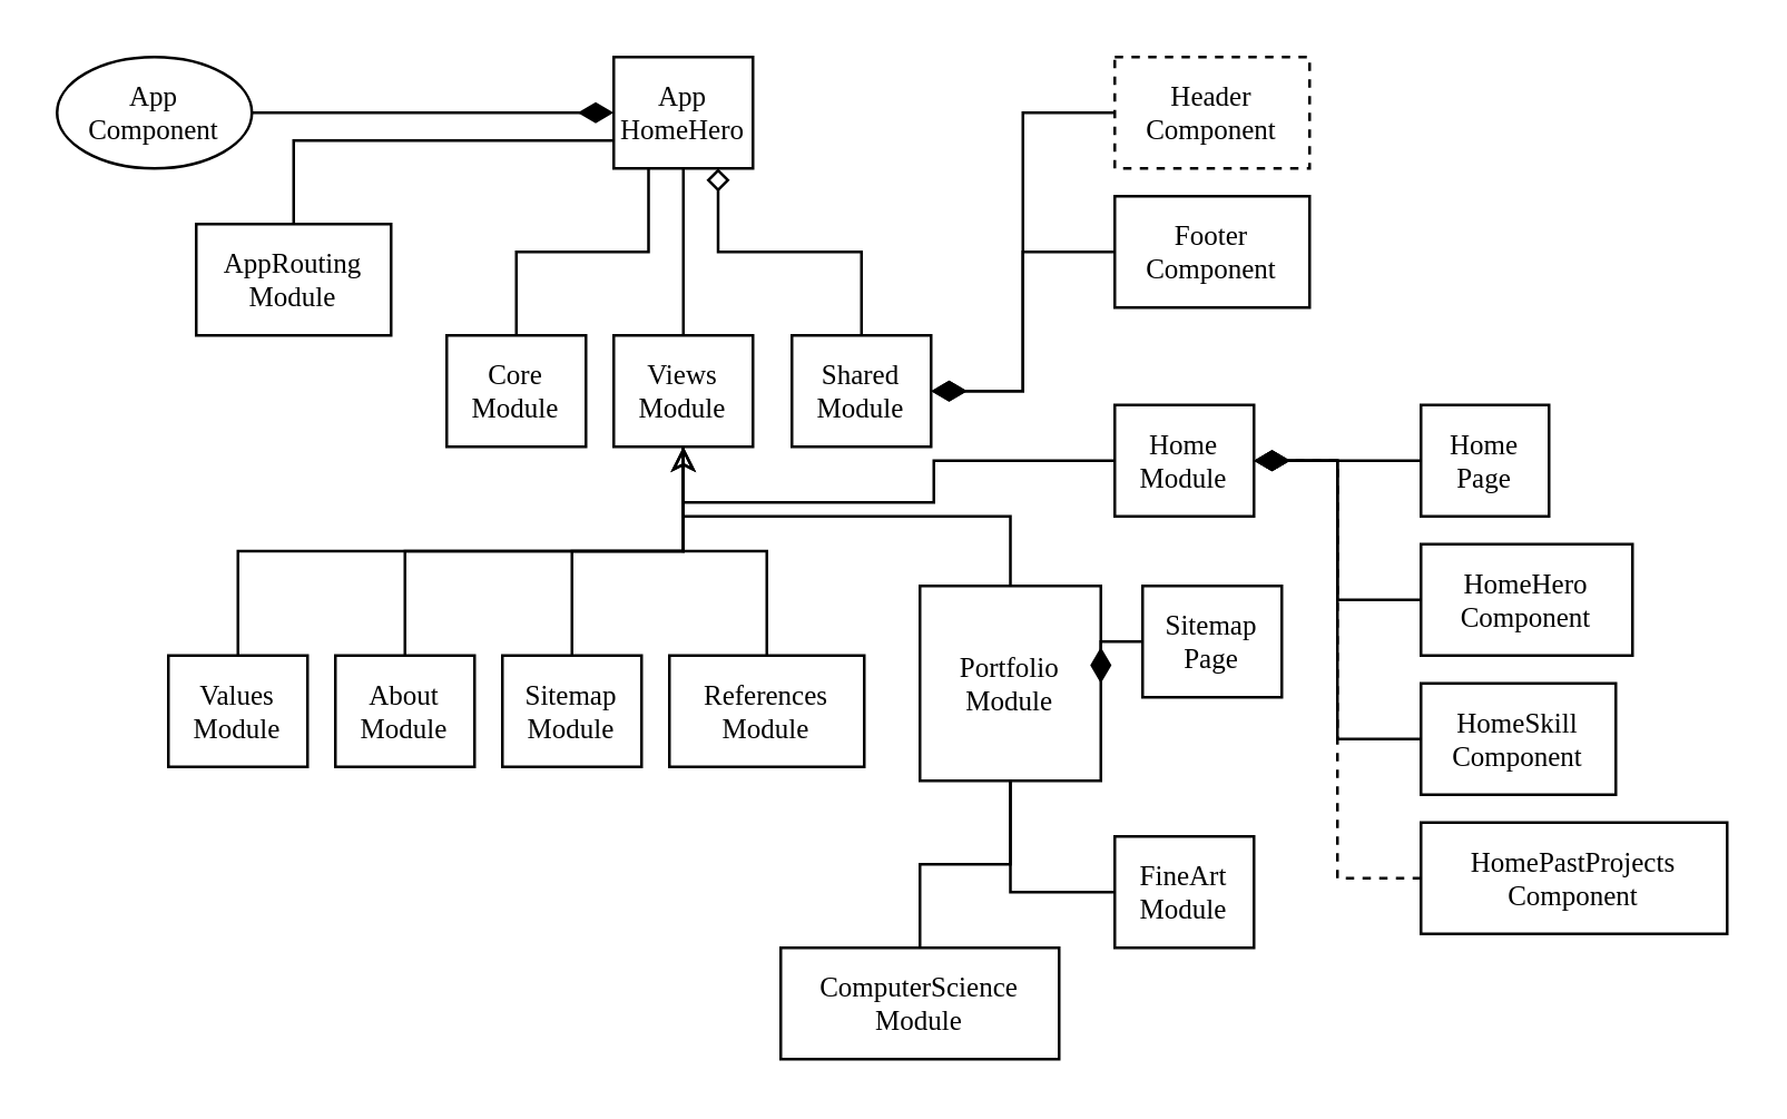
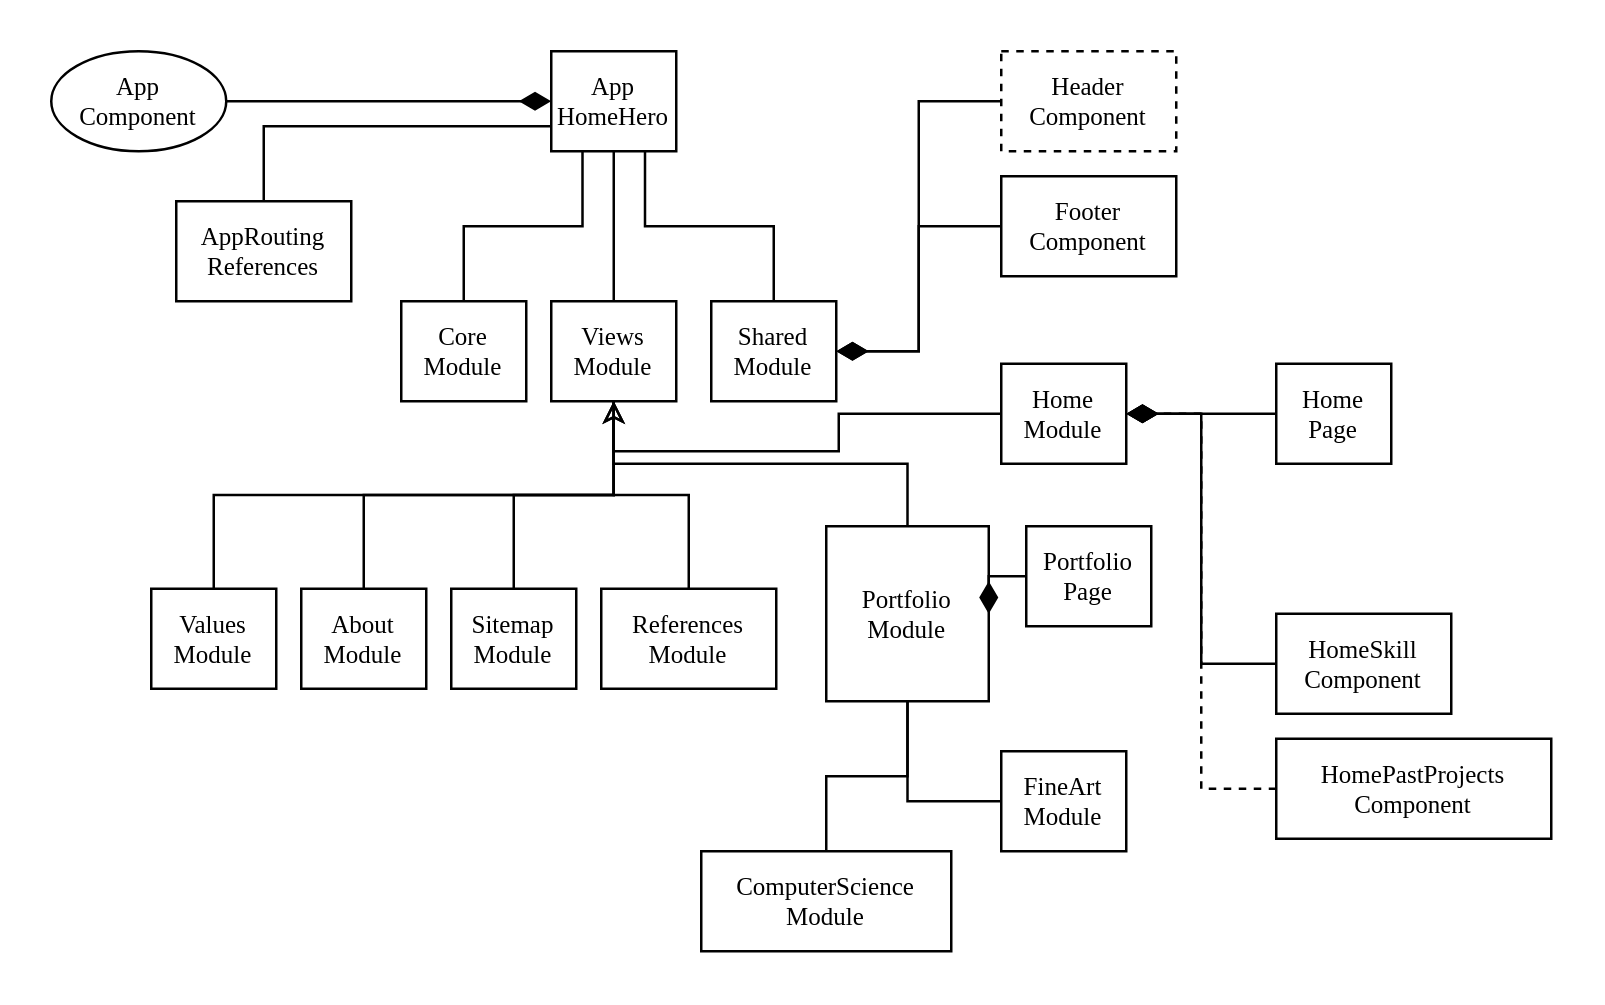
  <mxCell id="0" />
  <mxCell id="1" parent="0" />
  <mxCell id="2" style="edgeStyle=orthogonalEdgeStyle;rounded=0;orthogonalLoop=1;jettySize=auto;html=1;exitX=0.5;exitY=0;exitDx=0;exitDy=0;entryX=0;entryY=0.75;entryDx=0;entryDy=0;endArrow=none;endFill=0;fontStyle=0;fontFamily=Atkinson Hyperlegible;" parent="1" source="3" target="6" edge="1"><mxGeometry relative="1" as="geometry"><Array as="points"><mxPoint x="105" y="50" /></Array></mxGeometry></mxCell>
- <mxCell id="3" value="AppRouting&lt;br&gt;Module" style="html=1;whiteSpace=wrap;fontSize=10;fontFamily=Atkinson Hyperlegible;fontStyle=0" parent="1" vertex="1"><mxGeometry x="70" y="80" width="70" height="40" as="geometry" /></mxCell>
+ <mxCell id="3" value="AppRouting&lt;br&gt;References" style="html=1;whiteSpace=wrap;fontSize=10;fontFamily=Atkinson Hyperlegible;fontStyle=0" parent="1" vertex="1"><mxGeometry x="70" y="80" width="70" height="40" as="geometry" /></mxCell>
  <mxCell id="4" style="edgeStyle=orthogonalEdgeStyle;rounded=0;orthogonalLoop=1;jettySize=auto;html=1;exitX=1;exitY=0.5;exitDx=0;exitDy=0;entryX=0;entryY=0.5;entryDx=0;entryDy=0;endArrow=diamondThin;endFill=1;strokeWidth=1;endSize=10;fontStyle=0;fontFamily=Atkinson Hyperlegible;" parent="1" source="5" target="6" edge="1"><mxGeometry relative="1" as="geometry" /></mxCell>
  <mxCell id="5" value="App&lt;br&gt;Component" style="ellipse;html=1;whiteSpace=wrap;fontSize=10;fontFamily=Atkinson Hyperlegible;fontStyle=0;" parent="1" vertex="1"><mxGeometry x="20" y="20" width="70" height="40" as="geometry" /></mxCell>
  <mxCell id="6" value="App&lt;br&gt;HomeHero" style="html=1;whiteSpace=wrap;fontSize=10;fontFamily=Atkinson Hyperlegible;fontStyle=0" parent="1" vertex="1"><mxGeometry x="220" y="20" width="50" height="40" as="geometry" /></mxCell>
  <mxCell id="7" style="edgeStyle=orthogonalEdgeStyle;rounded=0;orthogonalLoop=1;jettySize=auto;html=1;entryX=0.25;entryY=1;entryDx=0;entryDy=0;exitX=0.5;exitY=0;exitDx=0;exitDy=0;endArrow=none;endFill=0;fontStyle=0;fontFamily=Atkinson Hyperlegible;" parent="1" source="8" target="6" edge="1"><mxGeometry relative="1" as="geometry" /></mxCell>
  <mxCell id="8" value="Core&lt;br&gt;Module" style="html=1;whiteSpace=wrap;fontSize=10;fontFamily=Atkinson Hyperlegible;fontStyle=0" parent="1" vertex="1"><mxGeometry x="160" y="120" width="50" height="40" as="geometry" /></mxCell>
  <mxCell id="9" style="edgeStyle=orthogonalEdgeStyle;rounded=0;orthogonalLoop=1;jettySize=auto;html=1;entryX=0.5;entryY=1;entryDx=0;entryDy=0;endArrow=none;endFill=0;fontStyle=0;fontFamily=Atkinson Hyperlegible;" parent="1" source="10" target="6" edge="1"><mxGeometry relative="1" as="geometry" /></mxCell>
  <mxCell id="10" value="Views&lt;br&gt;Module" style="html=1;whiteSpace=wrap;fontSize=10;fontFamily=Atkinson Hyperlegible;fontStyle=0" parent="1" vertex="1"><mxGeometry x="220" y="120" width="50" height="40" as="geometry" /></mxCell>
- <mxCell id="11" style="edgeStyle=orthogonalEdgeStyle;rounded=0;orthogonalLoop=1;jettySize=auto;html=1;entryX=0.75;entryY=1;entryDx=0;entryDy=0;exitX=0.5;exitY=0;exitDx=0;exitDy=0;endArrow=diamond;endFill=0;fontStyle=0;fontFamily=Atkinson Hyperlegible;" parent="1" source="12" target="6" edge="1"><mxGeometry relative="1" as="geometry" /></mxCell>
+ <mxCell id="11" style="edgeStyle=orthogonalEdgeStyle;rounded=0;orthogonalLoop=1;jettySize=auto;html=1;entryX=0.75;entryY=1;entryDx=0;entryDy=0;exitX=0.5;exitY=0;exitDx=0;exitDy=0;endArrow=none;endFill=0;fontStyle=0;fontFamily=Atkinson Hyperlegible;" parent="1" source="12" target="6" edge="1"><mxGeometry relative="1" as="geometry" /></mxCell>
  <mxCell id="12" value="Shared&lt;br&gt;Module" style="html=1;whiteSpace=wrap;fontSize=10;fontFamily=Atkinson Hyperlegible;fontStyle=0" parent="1" vertex="1"><mxGeometry x="284" y="120" width="50" height="40" as="geometry" /></mxCell>
  <mxCell id="13" value="Header&lt;br&gt;Component" style="html=1;whiteSpace=wrap;fontSize=10;fontFamily=Atkinson Hyperlegible;fontStyle=0;dashed=1;" parent="1" vertex="1"><mxGeometry x="400" y="20" width="70" height="40" as="geometry" /></mxCell>
  <mxCell id="14" value="Footer&lt;br&gt;Component" style="html=1;whiteSpace=wrap;fontSize=10;fontFamily=Atkinson Hyperlegible;fontStyle=0" parent="1" vertex="1"><mxGeometry x="400" y="70" width="70" height="40" as="geometry" /></mxCell>
  <mxCell id="15" value="Home&lt;br&gt;Module" style="html=1;whiteSpace=wrap;fontSize=10;fontFamily=Atkinson Hyperlegible;fontStyle=0" parent="1" vertex="1"><mxGeometry x="400" y="145" width="50" height="40" as="geometry" /></mxCell>
  <mxCell id="16" value="Home&lt;br&gt;Page" style="html=1;whiteSpace=wrap;fontSize=10;fontFamily=Atkinson Hyperlegible;fontStyle=0" parent="1" vertex="1"><mxGeometry x="510" y="145" width="46" height="40" as="geometry" /></mxCell>
- <mxCell id="17" value="HomeHero Component" style="html=1;whiteSpace=wrap;fontSize=10;fontFamily=Atkinson Hyperlegible;fontStyle=0" parent="1" vertex="1"><mxGeometry x="510" y="195" width="76" height="40" as="geometry" /></mxCell>
  <mxCell id="18" value="HomeSkill&lt;br&gt;Component" style="html=1;whiteSpace=wrap;fontSize=10;fontFamily=Atkinson Hyperlegible;fontStyle=0" parent="1" vertex="1"><mxGeometry x="510" y="245" width="70" height="40" as="geometry" /></mxCell>
  <mxCell id="19" value="HomePastProjects&lt;br&gt;Component" style="html=1;whiteSpace=wrap;fontSize=10;fontFamily=Atkinson Hyperlegible;fontStyle=0" parent="1" vertex="1"><mxGeometry x="510" y="295" width="110" height="40" as="geometry" /></mxCell>
  <mxCell id="20" style="edgeStyle=orthogonalEdgeStyle;rounded=0;orthogonalLoop=1;jettySize=auto;html=1;exitX=0;exitY=0.5;exitDx=0;exitDy=0;entryX=1;entryY=0.5;entryDx=0;entryDy=0;endArrow=diamondThin;endFill=1;strokeWidth=1;endSize=10;fontStyle=0;fontFamily=Atkinson Hyperlegible;" parent="1" source="13" target="12" edge="1"><mxGeometry relative="1" as="geometry"><mxPoint x="100" y="50" as="sourcePoint" /><mxPoint x="230" y="50" as="targetPoint" /></mxGeometry></mxCell>
  <mxCell id="21" style="edgeStyle=orthogonalEdgeStyle;rounded=0;orthogonalLoop=1;jettySize=auto;html=1;exitX=0;exitY=0.5;exitDx=0;exitDy=0;entryX=1;entryY=0.5;entryDx=0;entryDy=0;endArrow=diamondThin;endFill=1;strokeWidth=1;endSize=10;fontStyle=0;fontFamily=Atkinson Hyperlegible;" parent="1" source="14" target="12" edge="1"><mxGeometry relative="1" as="geometry"><mxPoint x="410" y="100" as="sourcePoint" /><mxPoint x="344" y="150" as="targetPoint" /></mxGeometry></mxCell>
  <mxCell id="22" style="edgeStyle=orthogonalEdgeStyle;rounded=0;orthogonalLoop=1;jettySize=auto;html=1;entryX=0.5;entryY=1;entryDx=0;entryDy=0;exitX=0;exitY=0.5;exitDx=0;exitDy=0;endArrow=classic;endFill=0;fontStyle=0;fontFamily=Atkinson Hyperlegible;" parent="1" source="15" target="10" edge="1"><mxGeometry relative="1" as="geometry"><mxPoint x="195" y="130" as="sourcePoint" /><mxPoint x="243" y="70" as="targetPoint" /></mxGeometry></mxCell>
  <mxCell id="23" style="edgeStyle=orthogonalEdgeStyle;rounded=0;orthogonalLoop=1;jettySize=auto;html=1;exitX=0;exitY=0.5;exitDx=0;exitDy=0;entryX=1;entryY=0.5;entryDx=0;entryDy=0;endArrow=diamondThin;endFill=1;strokeWidth=1;endSize=10;fontStyle=0;fontFamily=Atkinson Hyperlegible;" parent="1" source="16" target="15" edge="1"><mxGeometry relative="1" as="geometry"><mxPoint x="460" y="85" as="sourcePoint" /><mxPoint x="394" y="135" as="targetPoint" /></mxGeometry></mxCell>
- <mxCell id="24" style="edgeStyle=orthogonalEdgeStyle;rounded=0;orthogonalLoop=1;jettySize=auto;html=1;exitX=0;exitY=0.5;exitDx=0;exitDy=0;entryX=1;entryY=0.5;entryDx=0;entryDy=0;endArrow=diamondThin;endFill=1;strokeWidth=1;endSize=10;fontStyle=0;fontFamily=Atkinson Hyperlegible;" parent="1" source="17" target="15" edge="1"><mxGeometry relative="1" as="geometry"><mxPoint x="500" y="135" as="sourcePoint" /><mxPoint x="460" y="205" as="targetPoint" /></mxGeometry></mxCell>
  <mxCell id="25" style="edgeStyle=orthogonalEdgeStyle;rounded=0;orthogonalLoop=1;jettySize=auto;html=1;exitX=0;exitY=0.5;exitDx=0;exitDy=0;entryX=1;entryY=0.5;entryDx=0;entryDy=0;endArrow=diamondThin;endFill=1;strokeWidth=1;endSize=10;fontStyle=0;fontFamily=Atkinson Hyperlegible;" parent="1" source="18" target="15" edge="1"><mxGeometry relative="1" as="geometry"><mxPoint x="500" y="185" as="sourcePoint" /><mxPoint x="460" y="205" as="targetPoint" /></mxGeometry></mxCell>
  <mxCell id="26" style="edgeStyle=orthogonalEdgeStyle;rounded=0;orthogonalLoop=1;jettySize=auto;html=1;exitX=0;exitY=0.5;exitDx=0;exitDy=0;entryX=1;entryY=0.5;entryDx=0;entryDy=0;endArrow=diamondThin;endFill=1;strokeWidth=1;endSize=10;fontStyle=0;fontFamily=Atkinson Hyperlegible;dashed=1;" parent="1" source="19" target="15" edge="1"><mxGeometry relative="1" as="geometry"><mxPoint x="500" y="235" as="sourcePoint" /><mxPoint x="460" y="205" as="targetPoint" /></mxGeometry></mxCell>
  <mxCell id="27" value="Values&lt;br&gt;Module" style="html=1;whiteSpace=wrap;fontSize=10;fontFamily=Atkinson Hyperlegible;fontStyle=0" vertex="1" parent="1"><mxGeometry x="60" y="235" width="50" height="40" as="geometry" /></mxCell>
  <mxCell id="28" value="Sitemap&lt;br&gt;Module" style="html=1;whiteSpace=wrap;fontSize=10;fontFamily=Atkinson Hyperlegible;fontStyle=0" vertex="1" parent="1"><mxGeometry x="180" y="235" width="50" height="40" as="geometry" /></mxCell>
  <mxCell id="29" value="References&lt;br&gt;Module" style="html=1;whiteSpace=wrap;fontSize=10;fontFamily=Atkinson Hyperlegible;fontStyle=0" vertex="1" parent="1"><mxGeometry x="240" y="235" width="70" height="40" as="geometry" /></mxCell>
  <mxCell id="30" value="FineArt&lt;br&gt;Module" style="html=1;whiteSpace=wrap;fontSize=10;fontFamily=Atkinson Hyperlegible;fontStyle=0" vertex="1" parent="1"><mxGeometry x="400" y="300" width="50" height="40" as="geometry" /></mxCell>
  <mxCell id="31" value="ComputerScience&lt;br&gt;Module" style="html=1;whiteSpace=wrap;fontSize=10;fontFamily=Atkinson Hyperlegible;fontStyle=0" vertex="1" parent="1"><mxGeometry x="280" y="340" width="100" height="40" as="geometry" /></mxCell>
  <mxCell id="32" value="Portfolio&lt;br&gt;Module" style="html=1;whiteSpace=wrap;fontSize=10;fontFamily=Atkinson Hyperlegible;fontStyle=0" vertex="1" parent="1"><mxGeometry x="330" y="210" width="65" height="70" as="geometry" /></mxCell>
  <mxCell id="33" value="About&lt;br&gt;Module" style="html=1;whiteSpace=wrap;fontSize=10;fontFamily=Atkinson Hyperlegible;fontStyle=0" vertex="1" parent="1"><mxGeometry x="120" y="235" width="50" height="40" as="geometry" /></mxCell>
- <mxCell id="34" value="Sitemap&lt;br&gt;Page" style="html=1;whiteSpace=wrap;fontSize=10;fontFamily=Atkinson Hyperlegible;fontStyle=0" vertex="1" parent="1"><mxGeometry x="410" y="210" width="50" height="40" as="geometry" /></mxCell>
+ <mxCell id="34" value="Portfolio&lt;br&gt;Page" style="html=1;whiteSpace=wrap;fontSize=10;fontFamily=Atkinson Hyperlegible;fontStyle=0" vertex="1" parent="1"><mxGeometry x="410" y="210" width="50" height="40" as="geometry" /></mxCell>
  <mxCell id="35" style="edgeStyle=orthogonalEdgeStyle;rounded=0;orthogonalLoop=1;jettySize=auto;html=1;endArrow=none;endFill=0;fontStyle=0;fontFamily=Atkinson Hyperlegible;entryX=0.5;entryY=1;entryDx=0;entryDy=0;exitX=0.5;exitY=0;exitDx=0;exitDy=0;" edge="1" parent="1" source="32" target="10"><mxGeometry relative="1" as="geometry"><mxPoint x="360" y="190" as="sourcePoint" /><mxPoint x="250" y="160" as="targetPoint" /></mxGeometry></mxCell>
  <mxCell id="36" style="edgeStyle=orthogonalEdgeStyle;rounded=0;orthogonalLoop=1;jettySize=auto;html=1;endArrow=none;endFill=0;fontStyle=0;fontFamily=Atkinson Hyperlegible;entryX=0.5;entryY=1;entryDx=0;entryDy=0;exitX=0.5;exitY=0;exitDx=0;exitDy=0;" edge="1" parent="1" source="31" target="32"><mxGeometry relative="1" as="geometry"><mxPoint x="315" y="230" as="sourcePoint" /><mxPoint x="255" y="170" as="targetPoint" /></mxGeometry></mxCell>
  <mxCell id="37" style="edgeStyle=orthogonalEdgeStyle;rounded=0;orthogonalLoop=1;jettySize=auto;html=1;endArrow=none;endFill=0;fontStyle=0;fontFamily=Atkinson Hyperlegible;entryX=0.5;entryY=1;entryDx=0;entryDy=0;" edge="1" parent="1" source="30" target="32"><mxGeometry relative="1" as="geometry"><mxPoint x="260" y="310" as="sourcePoint" /><mxPoint x="315" y="270" as="targetPoint" /></mxGeometry></mxCell>
  <mxCell id="38" style="edgeStyle=orthogonalEdgeStyle;rounded=0;orthogonalLoop=1;jettySize=auto;html=1;endArrow=none;endFill=0;fontStyle=0;fontFamily=Atkinson Hyperlegible;entryX=0.5;entryY=1;entryDx=0;entryDy=0;exitX=0.5;exitY=0;exitDx=0;exitDy=0;" edge="1" parent="1" source="28" target="10"><mxGeometry relative="1" as="geometry"><mxPoint x="315" y="230" as="sourcePoint" /><mxPoint x="255" y="170" as="targetPoint" /></mxGeometry></mxCell>
  <mxCell id="39" style="edgeStyle=orthogonalEdgeStyle;rounded=0;orthogonalLoop=1;jettySize=auto;html=1;endArrow=none;endFill=0;fontStyle=0;fontFamily=Atkinson Hyperlegible;entryX=0.5;entryY=1;entryDx=0;entryDy=0;exitX=0.5;exitY=0;exitDx=0;exitDy=0;" edge="1" parent="1" source="29" target="10"><mxGeometry relative="1" as="geometry"><mxPoint x="175" y="230" as="sourcePoint" /><mxPoint x="255" y="170" as="targetPoint" /></mxGeometry></mxCell>
  <mxCell id="40" style="edgeStyle=orthogonalEdgeStyle;rounded=0;orthogonalLoop=1;jettySize=auto;html=1;endArrow=classic;endFill=0;fontStyle=0;fontFamily=Atkinson Hyperlegible;entryX=0.5;entryY=1;entryDx=0;entryDy=0;exitX=0.5;exitY=0;exitDx=0;exitDy=0;" edge="1" parent="1" source="27" target="10"><mxGeometry relative="1" as="geometry"><mxPoint x="245" y="230" as="sourcePoint" /><mxPoint x="255" y="170" as="targetPoint" /></mxGeometry></mxCell>
  <mxCell id="41" style="edgeStyle=orthogonalEdgeStyle;rounded=0;orthogonalLoop=1;jettySize=auto;html=1;endArrow=none;endFill=0;fontStyle=0;fontFamily=Atkinson Hyperlegible;entryX=0.5;entryY=1;entryDx=0;entryDy=0;exitX=0.5;exitY=0;exitDx=0;exitDy=0;" edge="1" parent="1" source="33" target="10"><mxGeometry relative="1" as="geometry"><mxPoint x="130" y="230" as="sourcePoint" /><mxPoint x="255" y="170" as="targetPoint" /></mxGeometry></mxCell>
  <mxCell id="42" style="edgeStyle=orthogonalEdgeStyle;rounded=0;orthogonalLoop=1;jettySize=auto;html=1;exitX=0;exitY=0.5;exitDx=0;exitDy=0;entryX=1;entryY=0.5;entryDx=0;entryDy=0;endArrow=diamondThin;endFill=1;strokeWidth=1;endSize=10;fontStyle=0;fontFamily=Atkinson Hyperlegible;" edge="1" parent="1" source="34" target="32"><mxGeometry relative="1" as="geometry"><mxPoint x="410" y="100" as="sourcePoint" /><mxPoint x="344" y="150" as="targetPoint" /></mxGeometry></mxCell>
